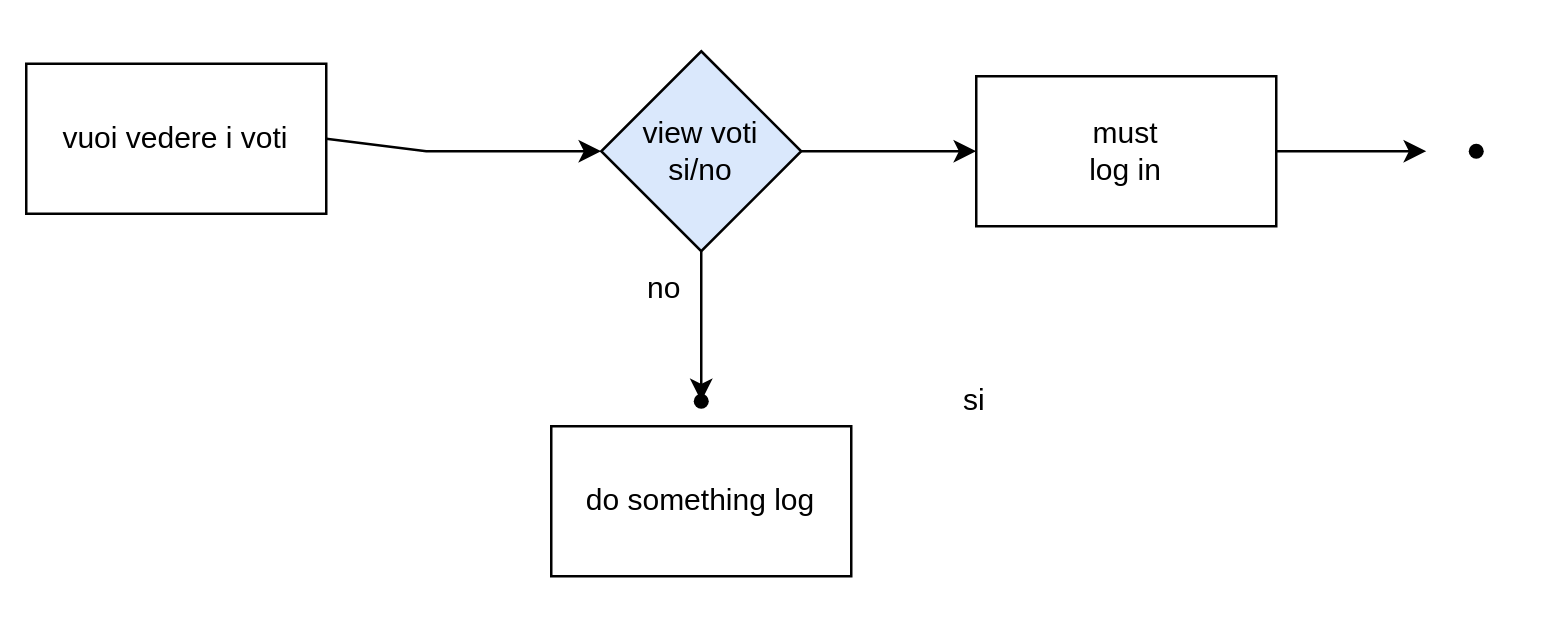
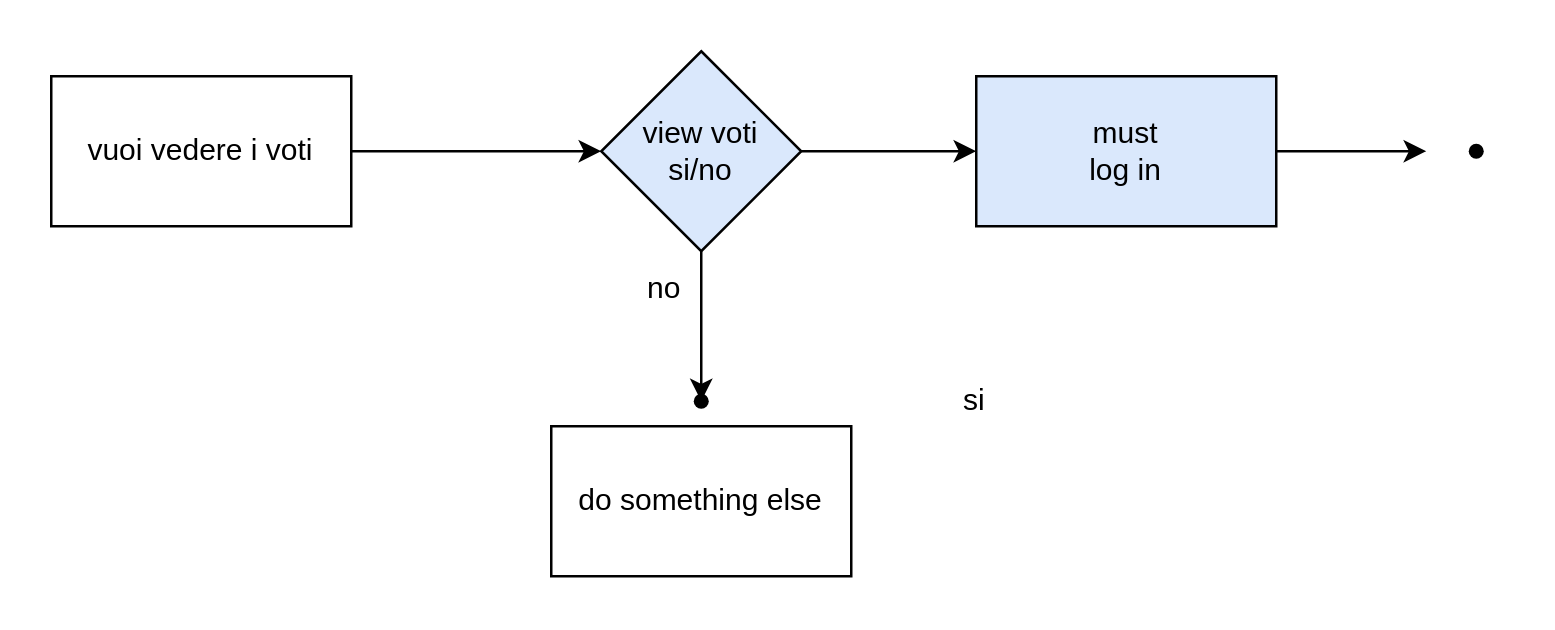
  <mxCell id="0" />
  <mxCell id="1" parent="0" />
- <mxCell id="2" value="vuoi vedere i voti" style="rounded=0;whiteSpace=wrap;html=1;" vertex="1" parent="1"><mxGeometry x="10" y="25" width="120" height="60" as="geometry" /></mxCell>
+ <mxCell id="2" value="vuoi vedere i voti" style="rounded=0;whiteSpace=wrap;html=1;" vertex="1" parent="1"><mxGeometry x="20" y="30" width="120" height="60" as="geometry" /></mxCell>
  <mxCell id="3" value="view voti&lt;br&gt;si/no" style="rhombus;whiteSpace=wrap;html=1;fillColor=#dae8fc;" vertex="1" parent="1"><mxGeometry x="240" y="20" width="80" height="80" as="geometry" /></mxCell>
  <mxCell id="4" value="" style="endArrow=classic;html=1;rounded=0;exitX=1;exitY=0.5;exitDx=0;exitDy=0;" edge="1" parent="1" source="2" target="3"><mxGeometry width="50" height="50" relative="1" as="geometry"><mxPoint x="330" y="330" as="sourcePoint" /><mxPoint x="380" y="280" as="targetPoint" /><Array as="points"><mxPoint x="170" y="60" /></Array></mxGeometry></mxCell>
  <mxCell id="5" value="" style="endArrow=classic;html=1;rounded=0;" edge="1" parent="1"><mxGeometry width="50" height="50" relative="1" as="geometry"><mxPoint x="320" y="60" as="sourcePoint" /><mxPoint x="390" y="60" as="targetPoint" /></mxGeometry></mxCell>
  <mxCell id="6" value="" style="endArrow=classic;html=1;rounded=0;" edge="1" parent="1"><mxGeometry width="50" height="50" relative="1" as="geometry"><mxPoint x="280" y="100" as="sourcePoint" /><mxPoint x="280" y="160" as="targetPoint" /></mxGeometry></mxCell>
  <mxCell id="7" value="" style="shape=waypoint;sketch=0;fillStyle=solid;size=6;pointerEvents=1;points=[];fillColor=none;resizable=0;rotatable=0;perimeter=centerPerimeter;snapToPoint=1;" vertex="1" parent="1"><mxGeometry x="270" y="150" width="20" height="20" as="geometry" /></mxCell>
  <mxCell id="8" value="no" style="text;html=1;align=center;verticalAlign=middle;resizable=0;points=[];autosize=1;strokeColor=none;fillColor=none;" vertex="1" parent="1"><mxGeometry x="245" y="100" width="40" height="30" as="geometry" /></mxCell>
  <mxCell id="9" value="si" style="text;html=1;align=center;verticalAlign=middle;resizable=0;points=[];autosize=1;strokeColor=none;fillColor=none;" vertex="1" parent="1"><mxGeometry x="374" y="145" width="30" height="30" as="geometry" /></mxCell>
- <mxCell id="10" value="must&lt;br&gt;log in" style="rounded=0;whiteSpace=wrap;html=1;" vertex="1" parent="1"><mxGeometry x="390" y="30" width="120" height="60" as="geometry" /></mxCell>
+ <mxCell id="10" value="must&lt;br&gt;log in" style="rounded=0;whiteSpace=wrap;html=1;fillColor=#dae8fc;" vertex="1" parent="1"><mxGeometry x="390" y="30" width="120" height="60" as="geometry" /></mxCell>
  <mxCell id="11" value="" style="endArrow=classic;html=1;rounded=0;" edge="1" parent="1"><mxGeometry width="50" height="50" relative="1" as="geometry"><mxPoint x="510" y="60" as="sourcePoint" /><mxPoint x="570" y="60" as="targetPoint" /></mxGeometry></mxCell>
  <mxCell id="12" value="" style="shape=waypoint;sketch=0;fillStyle=solid;size=6;pointerEvents=1;points=[];fillColor=none;resizable=0;rotatable=0;perimeter=centerPerimeter;snapToPoint=1;" vertex="1" parent="1"><mxGeometry x="580" y="50" width="20" height="20" as="geometry" /></mxCell>
- <mxCell id="13" value="do something log" style="rounded=0;whiteSpace=wrap;html=1;" vertex="1" parent="1"><mxGeometry x="220" y="170" width="120" height="60" as="geometry" /></mxCell>
+ <mxCell id="13" value="do something else" style="rounded=0;whiteSpace=wrap;html=1;" vertex="1" parent="1"><mxGeometry x="220" y="170" width="120" height="60" as="geometry" /></mxCell>
